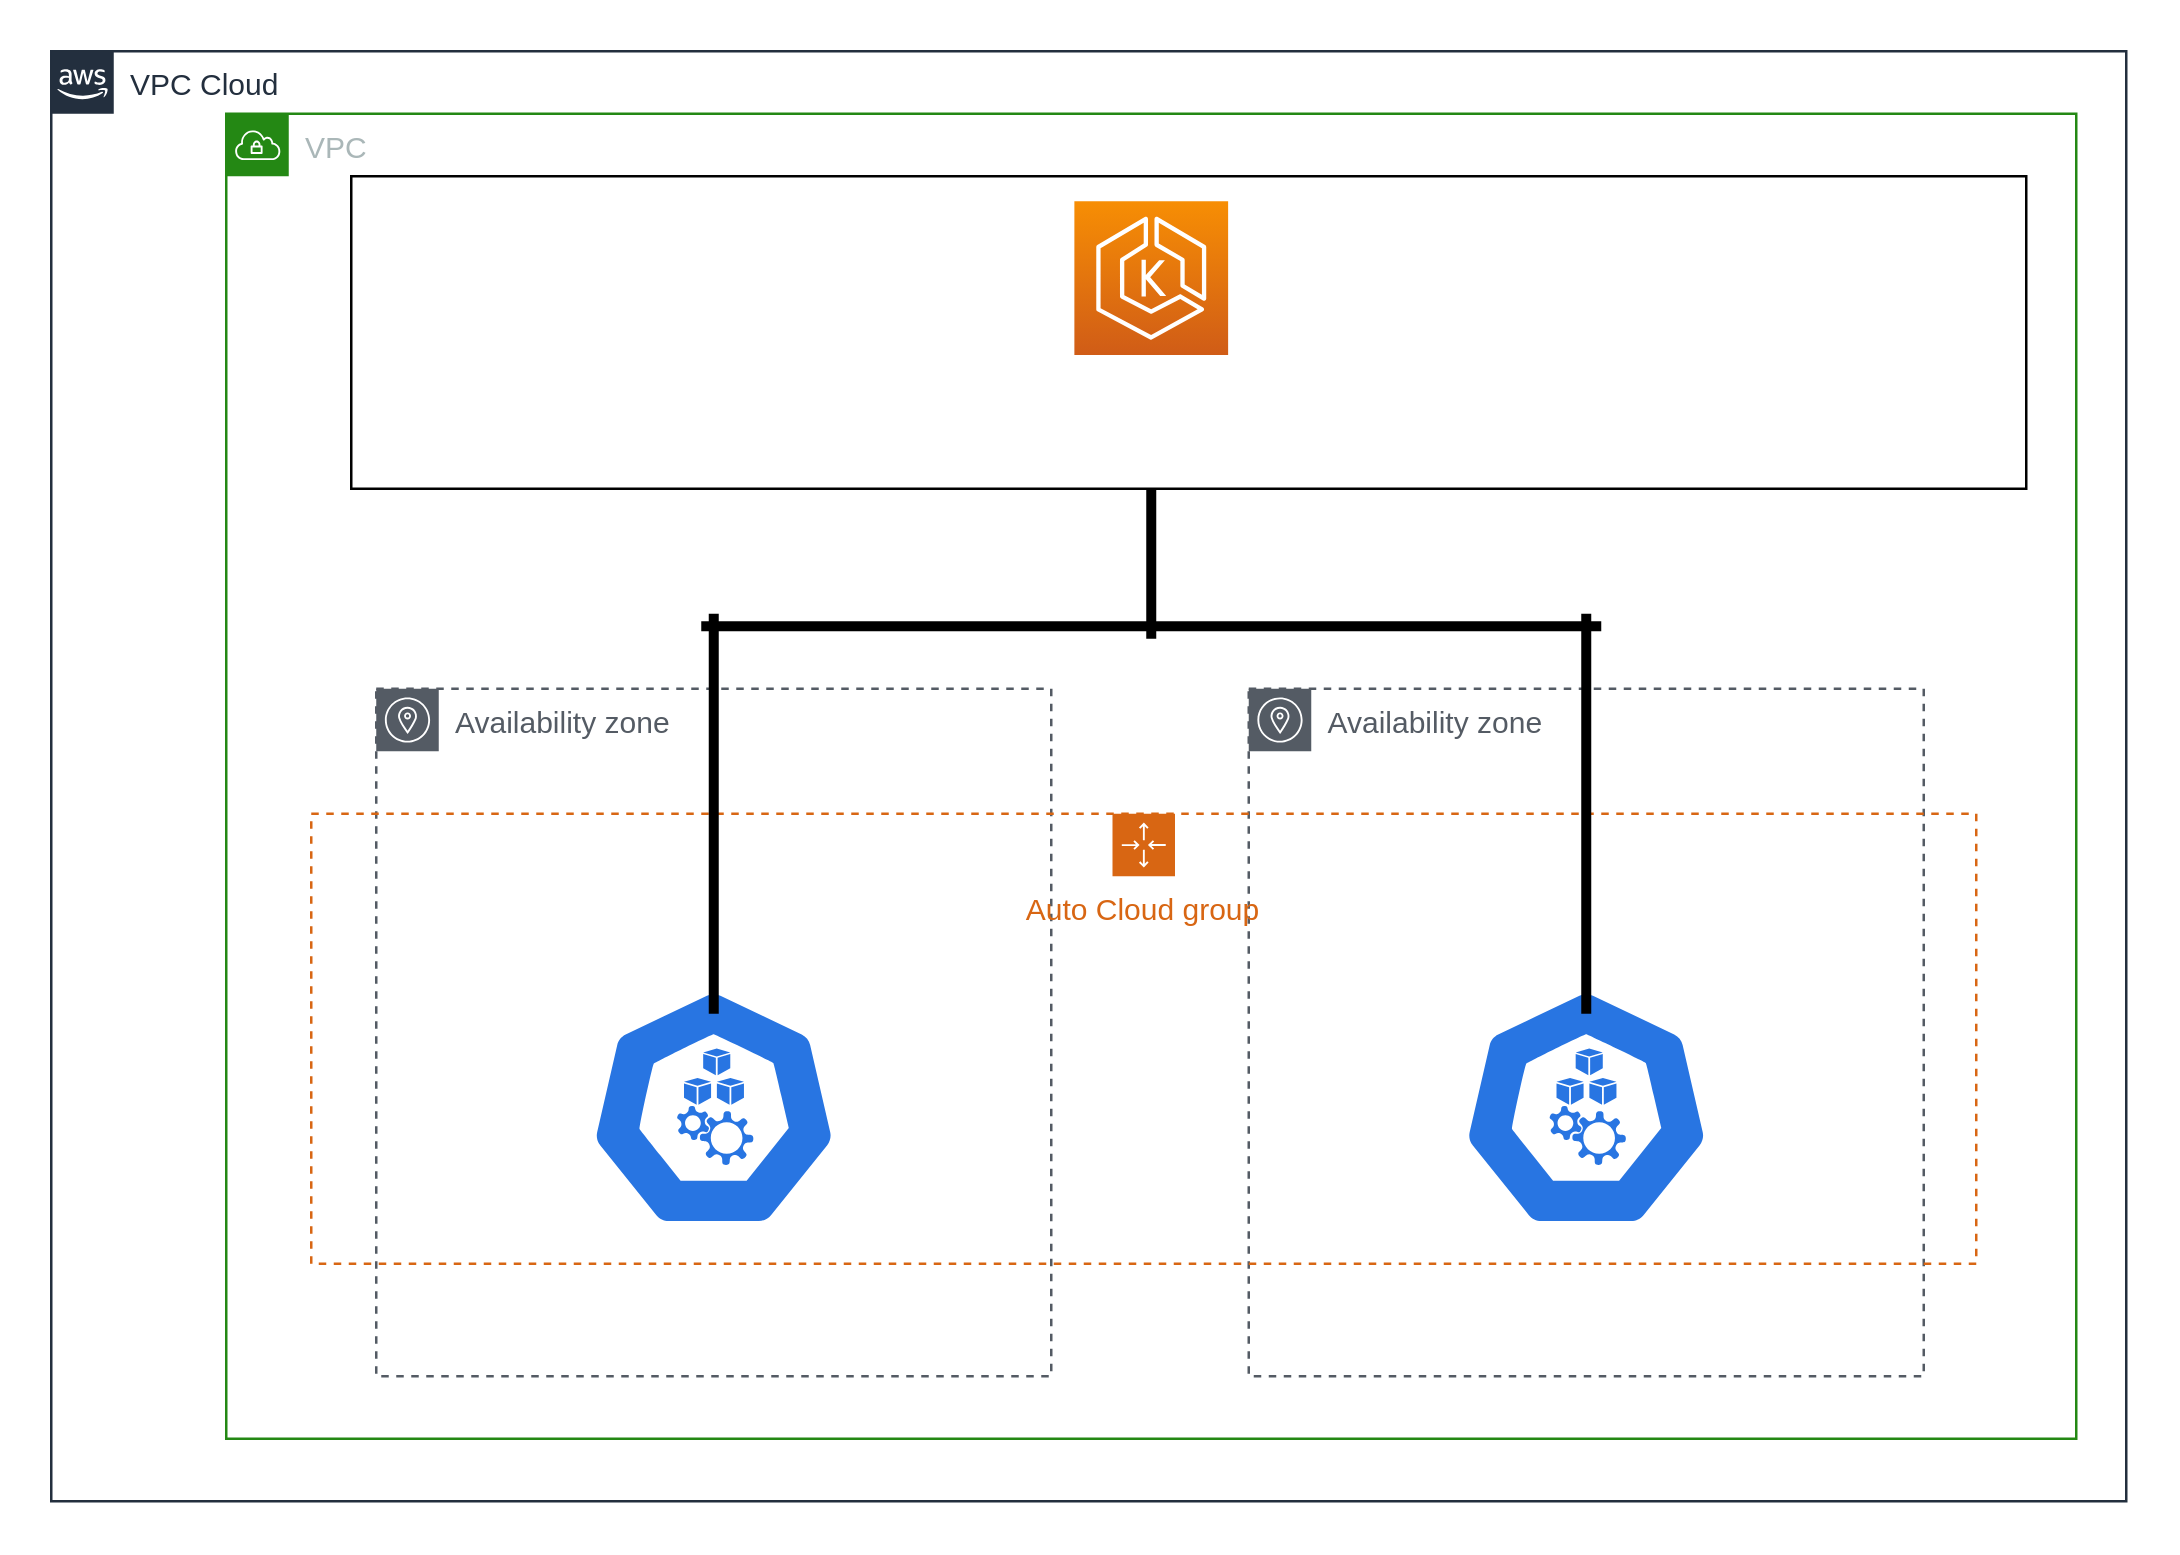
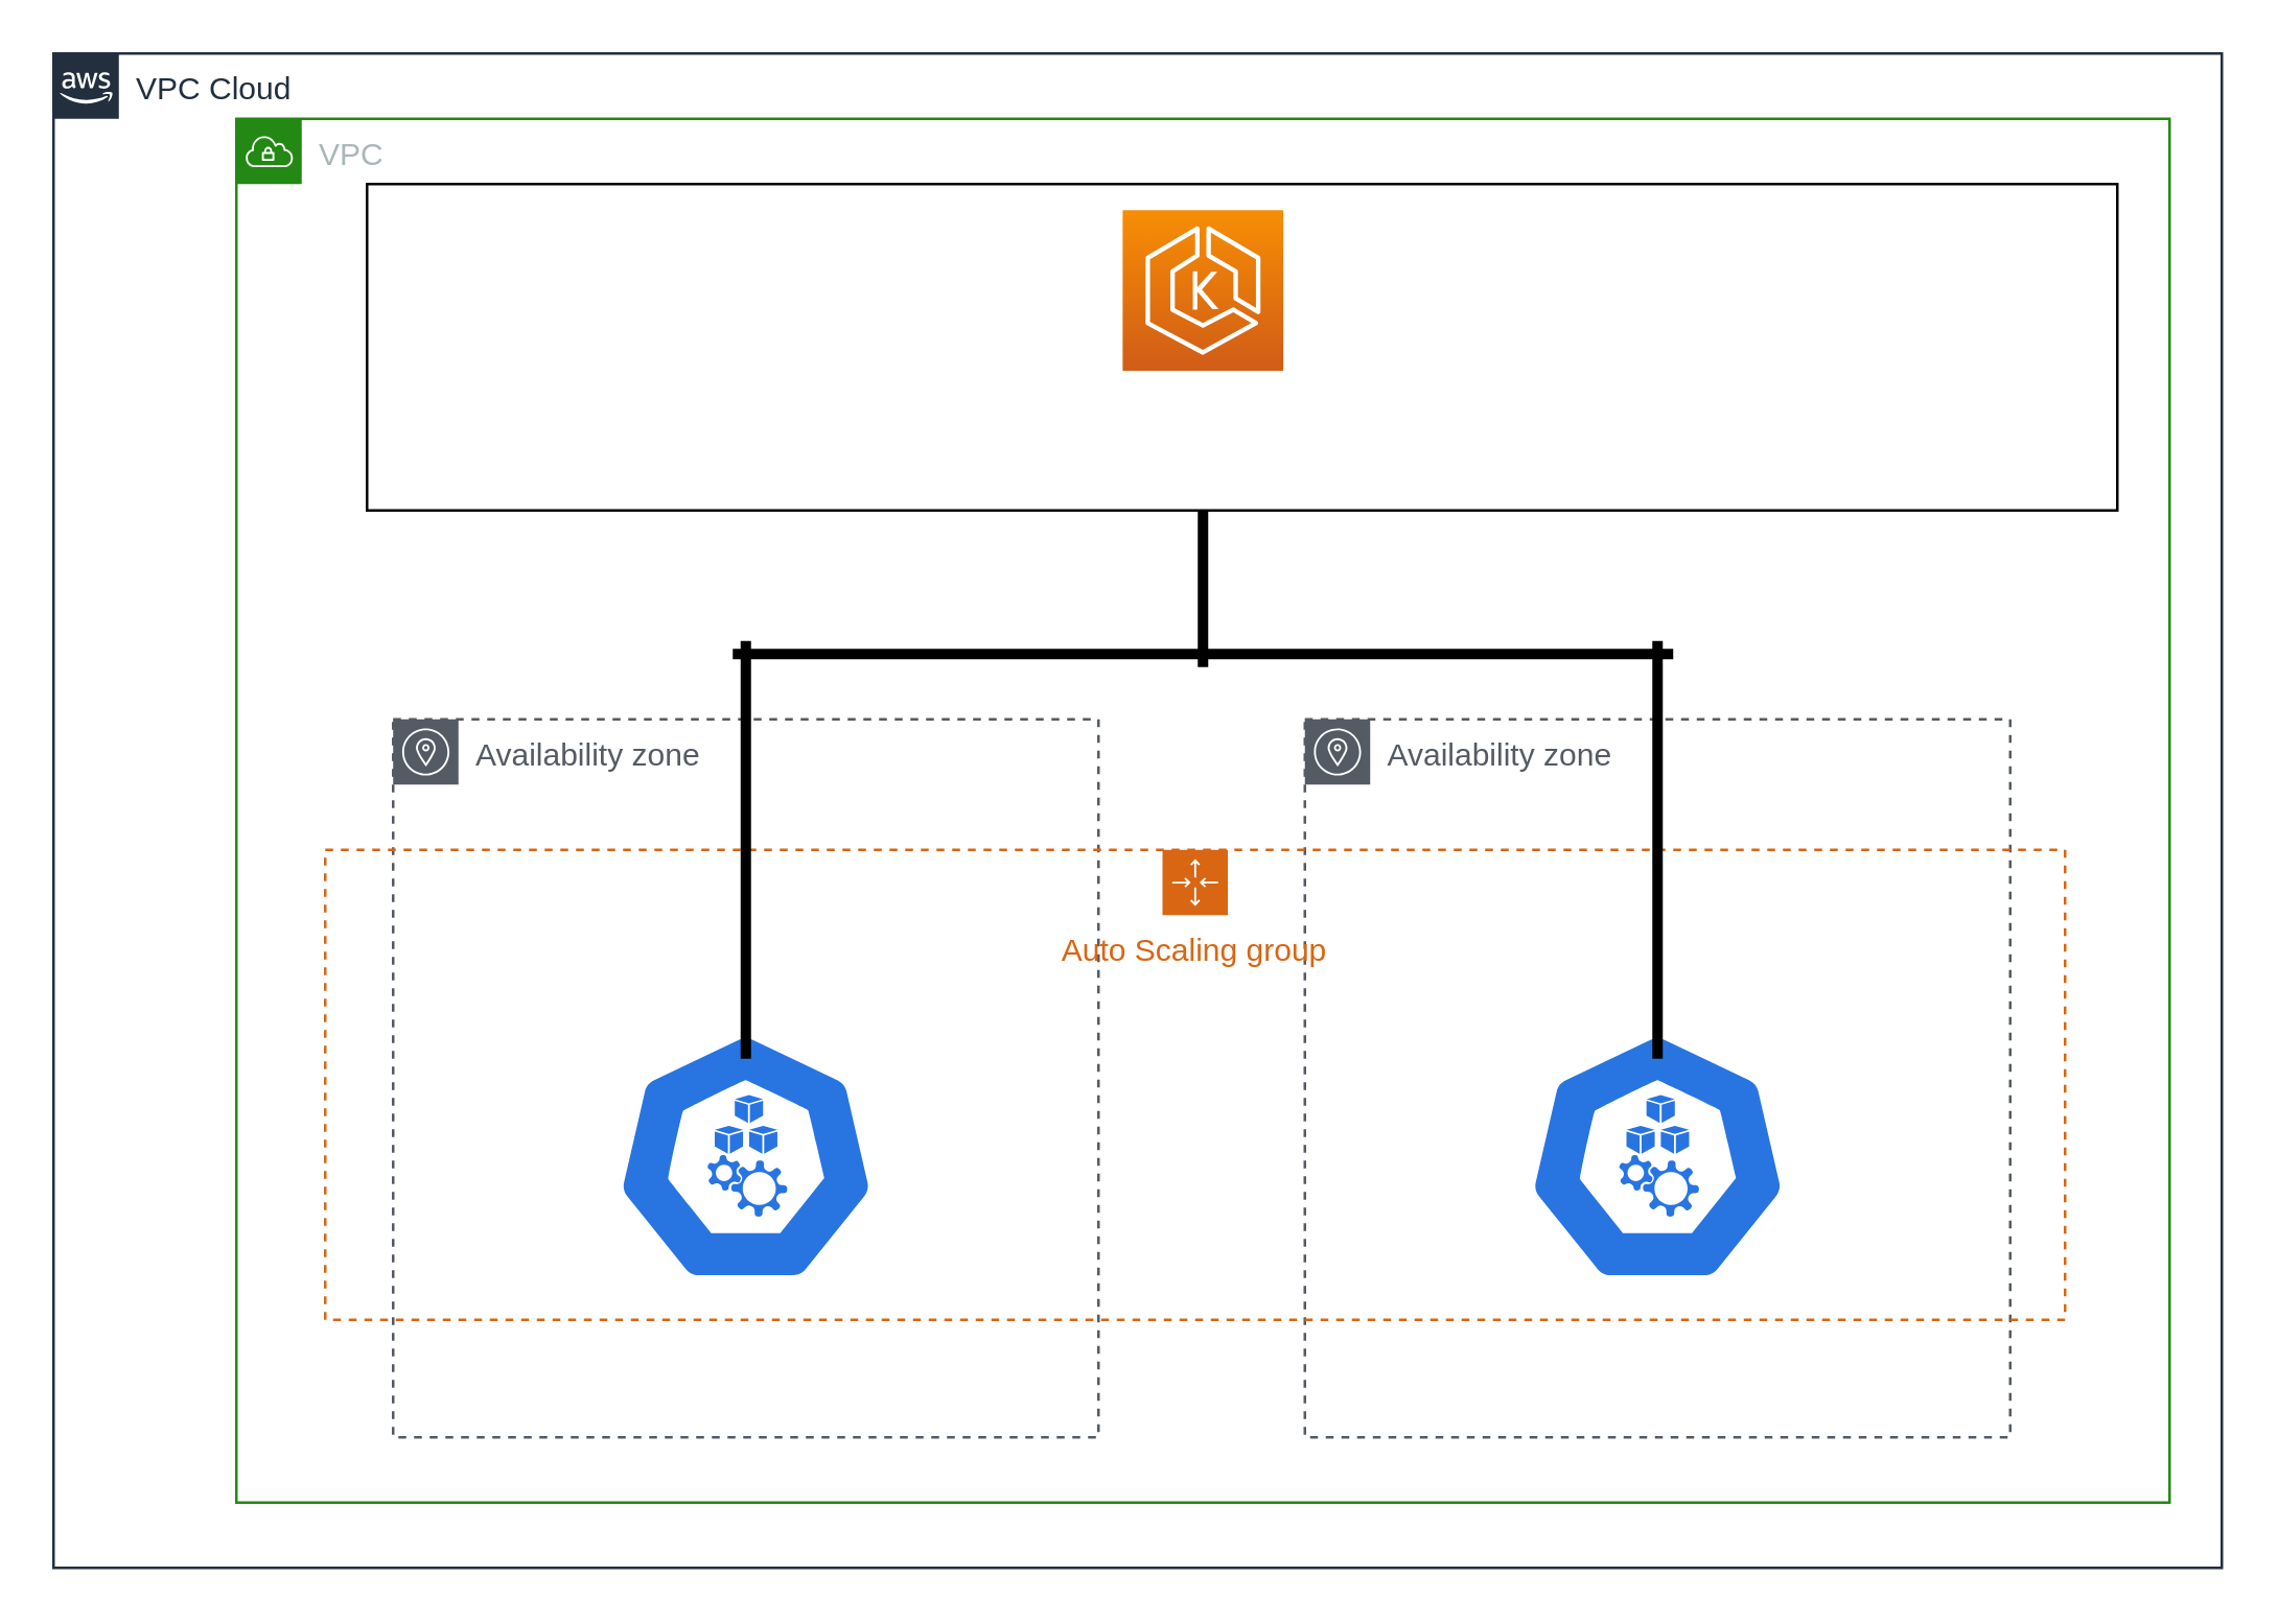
  <mxCell id="0" />
  <mxCell id="1" parent="0" />
  <mxCell id="2" value="VPC Cloud" style="points=[[0,0],[0.25,0],[0.5,0],[0.75,0],[1,0],[1,0.25],[1,0.5],[1,0.75],[1,1],[0.75,1],[0.5,1],[0.25,1],[0,1],[0,0.75],[0,0.5],[0,0.25]];outlineConnect=0;gradientColor=none;html=1;whiteSpace=wrap;fontSize=12;fontStyle=0;container=1;pointerEvents=0;collapsible=0;recursiveResize=0;shape=mxgraph.aws4.group;grIcon=mxgraph.aws4.group_aws_cloud_alt;strokeColor=#232F3E;fillColor=none;verticalAlign=top;align=left;spacingLeft=30;fontColor=#232F3E;dashed=0;" vertex="1" parent="1"><mxGeometry x="20" y="20" width="830" height="580" as="geometry" /></mxCell>
  <mxCell id="3" value="VPC" style="points=[[0,0],[0.25,0],[0.5,0],[0.75,0],[1,0],[1,0.25],[1,0.5],[1,0.75],[1,1],[0.75,1],[0.5,1],[0.25,1],[0,1],[0,0.75],[0,0.5],[0,0.25]];outlineConnect=0;gradientColor=none;html=1;whiteSpace=wrap;fontSize=12;fontStyle=0;container=1;pointerEvents=0;collapsible=0;recursiveResize=0;shape=mxgraph.aws4.group;grIcon=mxgraph.aws4.group_vpc;strokeColor=#248814;fillColor=none;verticalAlign=top;align=left;spacingLeft=30;fontColor=#AAB7B8;dashed=0;" vertex="1" parent="2"><mxGeometry x="70" y="25" width="740" height="530" as="geometry" /></mxCell>
  <mxCell id="4" value="" style="rounded=0;whiteSpace=wrap;html=1;" vertex="1" parent="3"><mxGeometry x="50" y="25" width="670" height="125" as="geometry" /></mxCell>
  <mxCell id="5" value="" style="sketch=0;points=[[0,0,0],[0.25,0,0],[0.5,0,0],[0.75,0,0],[1,0,0],[0,1,0],[0.25,1,0],[0.5,1,0],[0.75,1,0],[1,1,0],[0,0.25,0],[0,0.5,0],[0,0.75,0],[1,0.25,0],[1,0.5,0],[1,0.75,0]];outlineConnect=0;fontColor=#232F3E;gradientColor=#F78E04;gradientDirection=north;fillColor=#D05C17;strokeColor=#ffffff;dashed=0;verticalLabelPosition=bottom;verticalAlign=top;align=center;html=1;fontSize=12;fontStyle=0;aspect=fixed;shape=mxgraph.aws4.resourceIcon;resIcon=mxgraph.aws4.eks;" vertex="1" parent="3"><mxGeometry x="339.25" y="35" width="61.5" height="61.5" as="geometry" /></mxCell>
  <mxCell id="6" value="Availability zone" style="sketch=0;outlineConnect=0;gradientColor=none;html=1;whiteSpace=wrap;fontSize=12;fontStyle=0;shape=mxgraph.aws4.group;grIcon=mxgraph.aws4.group_availability_zone;strokeColor=#545B64;fillColor=none;verticalAlign=top;align=left;spacingLeft=30;fontColor=#545B64;dashed=1;" vertex="1" parent="3"><mxGeometry x="60" y="230" width="270" height="275" as="geometry" /></mxCell>
  <mxCell id="7" value="Availability zone" style="sketch=0;outlineConnect=0;gradientColor=none;html=1;whiteSpace=wrap;fontSize=12;fontStyle=0;shape=mxgraph.aws4.group;grIcon=mxgraph.aws4.group_availability_zone;strokeColor=#545B64;fillColor=none;verticalAlign=top;align=left;spacingLeft=30;fontColor=#545B64;dashed=1;" vertex="1" parent="3"><mxGeometry x="409" y="230" width="270" height="275" as="geometry" /></mxCell>
  <mxCell id="8" value="" style="sketch=0;html=1;dashed=0;whitespace=wrap;fillColor=#2875E2;strokeColor=#ffffff;points=[[0.005,0.63,0],[0.1,0.2,0],[0.9,0.2,0],[0.5,0,0],[0.995,0.63,0],[0.72,0.99,0],[0.5,1,0],[0.28,0.99,0]];verticalLabelPosition=bottom;align=center;verticalAlign=top;shape=mxgraph.kubernetes.icon;prIcon=node" vertex="1" parent="3"><mxGeometry x="145" y="335" width="100" height="125" as="geometry" /></mxCell>
  <mxCell id="9" value="" style="sketch=0;html=1;dashed=0;whitespace=wrap;fillColor=#2875E2;strokeColor=#ffffff;points=[[0.005,0.63,0],[0.1,0.2,0],[0.9,0.2,0],[0.5,0,0],[0.995,0.63,0],[0.72,0.99,0],[0.5,1,0],[0.28,0.99,0]];verticalLabelPosition=bottom;align=center;verticalAlign=top;shape=mxgraph.kubernetes.icon;prIcon=node" vertex="1" parent="3"><mxGeometry x="494" y="335" width="100" height="125" as="geometry" /></mxCell>
- <mxCell id="10" value="Auto Cloud group" style="points=[[0,0],[0.25,0],[0.5,0],[0.75,0],[1,0],[1,0.25],[1,0.5],[1,0.75],[1,1],[0.75,1],[0.5,1],[0.25,1],[0,1],[0,0.75],[0,0.5],[0,0.25]];outlineConnect=0;gradientColor=none;html=1;whiteSpace=wrap;fontSize=12;fontStyle=0;container=1;pointerEvents=0;collapsible=0;recursiveResize=0;shape=mxgraph.aws4.groupCenter;grIcon=mxgraph.aws4.group_auto_scaling_group;grStroke=1;strokeColor=#D86613;fillColor=none;verticalAlign=top;align=center;fontColor=#D86613;dashed=1;spacingTop=25;" vertex="1" parent="3"><mxGeometry x="34" y="280" width="666" height="180" as="geometry" /></mxCell>
+ <mxCell id="10" value="Auto Scaling group" style="points=[[0,0],[0.25,0],[0.5,0],[0.75,0],[1,0],[1,0.25],[1,0.5],[1,0.75],[1,1],[0.75,1],[0.5,1],[0.25,1],[0,1],[0,0.75],[0,0.5],[0,0.25]];outlineConnect=0;gradientColor=none;html=1;whiteSpace=wrap;fontSize=12;fontStyle=0;container=1;pointerEvents=0;collapsible=0;recursiveResize=0;shape=mxgraph.aws4.groupCenter;grIcon=mxgraph.aws4.group_auto_scaling_group;grStroke=1;strokeColor=#D86613;fillColor=none;verticalAlign=top;align=center;fontColor=#D86613;dashed=1;spacingTop=25;" vertex="1" parent="3"><mxGeometry x="34" y="280" width="666" height="180" as="geometry" /></mxCell>
  <mxCell id="11" value="" style="line;strokeWidth=4;direction=south;html=1;perimeter=backbonePerimeter;points=[];outlineConnect=0;" vertex="1" parent="10"><mxGeometry x="505" y="-80" width="10" height="160" as="geometry" /></mxCell>
  <mxCell id="12" value="" style="line;strokeWidth=4;html=1;perimeter=backbonePerimeter;points=[];outlineConnect=0;" vertex="1" parent="3"><mxGeometry x="190" y="200" width="360" height="10" as="geometry" /></mxCell>
  <mxCell id="13" value="" style="line;strokeWidth=4;direction=south;html=1;perimeter=backbonePerimeter;points=[];outlineConnect=0;" vertex="1" parent="3"><mxGeometry x="365" y="150" width="10" height="60" as="geometry" /></mxCell>
  <mxCell id="14" value="" style="line;strokeWidth=4;direction=south;html=1;perimeter=backbonePerimeter;points=[];outlineConnect=0;" vertex="1" parent="3"><mxGeometry x="190" y="200" width="10" height="160" as="geometry" /></mxCell>
